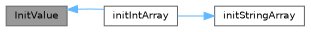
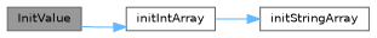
  digraph {
    rankdir=LR
    node [color=grey40 fillcolor=white fontname=Helvetica fontsize=10 shape=box style=filled]
    edge [color=steelblue1 fontname=Helvetica fontsize=10 labelfontname=Helvetica labelfontsize=10 style=solid]
    n1 [color=gray40 fillcolor=grey60 fontcolor=black height=0.2 label=InitValue width=0.4]
    n2 [height=0.2 label=initIntArray width=0.4]
    n3 [height=0.2 label=initStringArray width=0.4]
-   n2 -> n1
+   n1 -> n2
    n2 -> n3
  }
